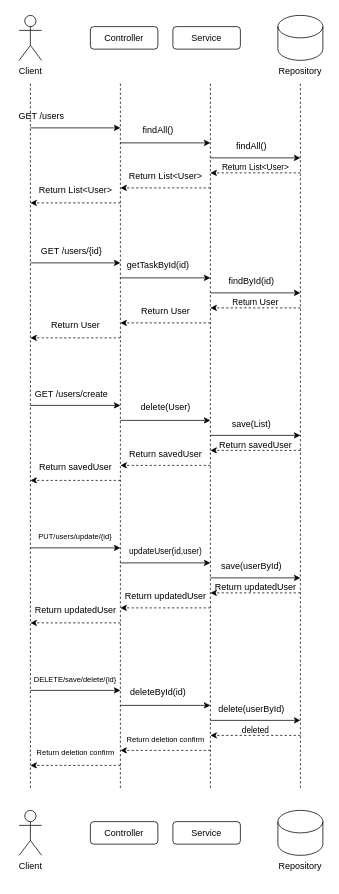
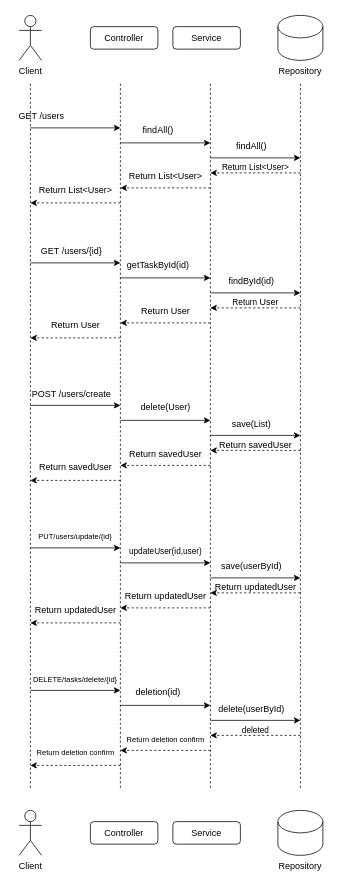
  <mxCell id="0" />
  <mxCell id="1" parent="0" />
  <mxCell id="2" value="" style="endArrow=none;dashed=1;html=1;rounded=0;" edge="1" parent="1"><mxGeometry width="50" height="50" relative="1" as="geometry"><mxPoint x="40" y="1050" as="sourcePoint" /><mxPoint x="40" y="110" as="targetPoint" /></mxGeometry></mxCell>
  <mxCell id="3" value="Client" style="shape=umlActor;verticalLabelPosition=bottom;verticalAlign=top;html=1;outlineConnect=0;" vertex="1" parent="1"><mxGeometry x="25" y="20" width="30" height="60" as="geometry" /></mxCell>
  <mxCell id="4" value="" style="endArrow=none;dashed=1;html=1;rounded=0;" edge="1" parent="1"><mxGeometry width="50" height="50" relative="1" as="geometry"><mxPoint x="160" y="1050" as="sourcePoint" /><mxPoint x="160" y="110" as="targetPoint" /></mxGeometry></mxCell>
  <mxCell id="5" value="" style="endArrow=none;dashed=1;html=1;rounded=0;" edge="1" parent="1"><mxGeometry width="50" height="50" relative="1" as="geometry"><mxPoint x="280" y="1050" as="sourcePoint" /><mxPoint x="280" y="110" as="targetPoint" /></mxGeometry></mxCell>
  <mxCell id="6" value="" style="endArrow=none;dashed=1;html=1;rounded=0;" edge="1" parent="1"><mxGeometry width="50" height="50" relative="1" as="geometry"><mxPoint x="400" y="1050" as="sourcePoint" /><mxPoint x="400" y="110" as="targetPoint" /></mxGeometry></mxCell>
  <mxCell id="7" value="" style="shape=cylinder3;whiteSpace=wrap;html=1;boundedLbl=1;backgroundOutline=1;size=15;" vertex="1" parent="1"><mxGeometry x="370" y="20" width="60" height="60" as="geometry" /></mxCell>
  <mxCell id="8" value="Repository" style="text;html=1;align=center;verticalAlign=middle;whiteSpace=wrap;rounded=0;" vertex="1" parent="1"><mxGeometry x="370" y="80" width="60" height="30" as="geometry" /></mxCell>
  <mxCell id="9" value="Controller" style="rounded=1;whiteSpace=wrap;html=1;" vertex="1" parent="1"><mxGeometry x="120" y="35" width="90" height="30" as="geometry" /></mxCell>
  <mxCell id="10" value="Service" style="rounded=1;whiteSpace=wrap;html=1;" vertex="1" parent="1"><mxGeometry x="230" y="35" width="90" height="30" as="geometry" /></mxCell>
  <mxCell id="11" value="Client" style="shape=umlActor;verticalLabelPosition=bottom;verticalAlign=top;html=1;outlineConnect=0;" vertex="1" parent="1"><mxGeometry x="25" y="1080" width="30" height="60" as="geometry" /></mxCell>
  <mxCell id="12" value="" style="shape=cylinder3;whiteSpace=wrap;html=1;boundedLbl=1;backgroundOutline=1;size=15;" vertex="1" parent="1"><mxGeometry x="370" y="1080" width="60" height="60" as="geometry" /></mxCell>
  <mxCell id="13" value="Repository" style="text;html=1;align=center;verticalAlign=middle;whiteSpace=wrap;rounded=0;" vertex="1" parent="1"><mxGeometry x="370" y="1140" width="60" height="30" as="geometry" /></mxCell>
  <mxCell id="14" value="Controller" style="rounded=1;whiteSpace=wrap;html=1;" vertex="1" parent="1"><mxGeometry x="120" y="1095" width="90" height="30" as="geometry" /></mxCell>
  <mxCell id="15" value="Service" style="rounded=1;whiteSpace=wrap;html=1;" vertex="1" parent="1"><mxGeometry x="230" y="1095" width="90" height="30" as="geometry" /></mxCell>
  <mxCell id="16" value="" style="endArrow=classic;html=1;rounded=0;" edge="1" parent="1"><mxGeometry width="50" height="50" relative="1" as="geometry"><mxPoint x="40" y="170" as="sourcePoint" /><mxPoint x="160" y="170" as="targetPoint" /></mxGeometry></mxCell>
  <mxCell id="17" value="GET /users" style="text;html=1;align=center;verticalAlign=middle;whiteSpace=wrap;rounded=0;" vertex="1" parent="1"><mxGeometry x="20" y="140" width="70" height="30" as="geometry" /></mxCell>
  <mxCell id="18" value="" style="endArrow=classic;html=1;rounded=0;" edge="1" parent="1"><mxGeometry width="50" height="50" relative="1" as="geometry"><mxPoint x="160" y="190" as="sourcePoint" /><mxPoint x="280" y="190" as="targetPoint" /></mxGeometry></mxCell>
  <mxCell id="19" value="" style="endArrow=classic;html=1;rounded=0;" edge="1" parent="1"><mxGeometry width="50" height="50" relative="1" as="geometry"><mxPoint x="280" y="210" as="sourcePoint" /><mxPoint x="400" y="210" as="targetPoint" /></mxGeometry></mxCell>
  <mxCell id="20" value="findAll()" style="text;html=1;align=center;verticalAlign=middle;whiteSpace=wrap;rounded=0;" vertex="1" parent="1"><mxGeometry x="300" y="180" width="70" height="30" as="geometry" /></mxCell>
  <mxCell id="21" value="findAll()" style="text;html=1;align=center;verticalAlign=middle;resizable=0;points=[];autosize=1;strokeColor=none;fillColor=none;" vertex="1" parent="1"><mxGeometry x="180" y="158" width="60" height="30" as="geometry" /></mxCell>
  <mxCell id="22" value="" style="endArrow=classic;html=1;rounded=0;dashed=1;" edge="1" parent="1"><mxGeometry width="50" height="50" relative="1" as="geometry"><mxPoint x="280" y="250" as="sourcePoint" /><mxPoint x="160" y="250" as="targetPoint" /></mxGeometry></mxCell>
  <mxCell id="23" value="" style="endArrow=classic;html=1;rounded=0;dashed=1;" edge="1" parent="1"><mxGeometry width="50" height="50" relative="1" as="geometry"><mxPoint x="400" y="230" as="sourcePoint" /><mxPoint x="280" y="230" as="targetPoint" /></mxGeometry></mxCell>
  <mxCell id="24" value="" style="endArrow=classic;html=1;rounded=0;dashed=1;" edge="1" parent="1"><mxGeometry width="50" height="50" relative="1" as="geometry"><mxPoint x="160" y="270" as="sourcePoint" /><mxPoint x="40" y="270" as="targetPoint" /></mxGeometry></mxCell>
  <mxCell id="25" value="&lt;font style=&quot;font-size: 11px;&quot;&gt;Return List&amp;lt;User&amp;gt;&lt;/font&gt;" style="text;html=1;align=center;verticalAlign=middle;resizable=0;points=[];autosize=1;strokeColor=none;fillColor=none;" vertex="1" parent="1"><mxGeometry x="285" y="208" width="110" height="30" as="geometry" /></mxCell>
  <mxCell id="26" value="Return List&amp;lt;User&amp;gt;" style="text;html=1;align=center;verticalAlign=middle;resizable=0;points=[];autosize=1;strokeColor=none;fillColor=none;" vertex="1" parent="1"><mxGeometry x="160" y="220" width="120" height="30" as="geometry" /></mxCell>
  <mxCell id="27" value="Return List&amp;lt;User&amp;gt;" style="text;html=1;align=center;verticalAlign=middle;resizable=0;points=[];autosize=1;strokeColor=none;fillColor=none;" vertex="1" parent="1"><mxGeometry x="40" y="238" width="120" height="30" as="geometry" /></mxCell>
  <mxCell id="28" value="" style="endArrow=classic;html=1;rounded=0;" edge="1" parent="1"><mxGeometry width="50" height="50" relative="1" as="geometry"><mxPoint x="40" y="350" as="sourcePoint" /><mxPoint x="160" y="350" as="targetPoint" /></mxGeometry></mxCell>
  <mxCell id="29" value="GET /users/{id}" style="text;html=1;align=center;verticalAlign=middle;whiteSpace=wrap;rounded=0;" vertex="1" parent="1"><mxGeometry x="40" y="320" width="110" height="30" as="geometry" /></mxCell>
  <mxCell id="30" value="" style="endArrow=classic;html=1;rounded=0;" edge="1" parent="1"><mxGeometry width="50" height="50" relative="1" as="geometry"><mxPoint x="160" y="370" as="sourcePoint" /><mxPoint x="280" y="370" as="targetPoint" /></mxGeometry></mxCell>
  <mxCell id="31" value="" style="endArrow=classic;html=1;rounded=0;" edge="1" parent="1"><mxGeometry width="50" height="50" relative="1" as="geometry"><mxPoint x="280" y="390" as="sourcePoint" /><mxPoint x="400" y="390" as="targetPoint" /></mxGeometry></mxCell>
  <mxCell id="32" value="findById(id)" style="text;html=1;align=center;verticalAlign=middle;whiteSpace=wrap;rounded=0;" vertex="1" parent="1"><mxGeometry x="300" y="360" width="70" height="30" as="geometry" /></mxCell>
  <mxCell id="33" value="getTaskById(id)" style="text;html=1;align=center;verticalAlign=middle;resizable=0;points=[];autosize=1;strokeColor=none;fillColor=none;" vertex="1" parent="1"><mxGeometry x="155" y="338" width="110" height="30" as="geometry" /></mxCell>
  <mxCell id="34" value="" style="endArrow=classic;html=1;rounded=0;dashed=1;" edge="1" parent="1"><mxGeometry width="50" height="50" relative="1" as="geometry"><mxPoint x="280" y="430" as="sourcePoint" /><mxPoint x="160" y="430" as="targetPoint" /></mxGeometry></mxCell>
  <mxCell id="35" value="" style="endArrow=classic;html=1;rounded=0;dashed=1;" edge="1" parent="1"><mxGeometry width="50" height="50" relative="1" as="geometry"><mxPoint x="400" y="410" as="sourcePoint" /><mxPoint x="280" y="410" as="targetPoint" /></mxGeometry></mxCell>
  <mxCell id="36" value="" style="endArrow=classic;html=1;rounded=0;dashed=1;" edge="1" parent="1"><mxGeometry width="50" height="50" relative="1" as="geometry"><mxPoint x="160" y="450" as="sourcePoint" /><mxPoint x="40" y="450" as="targetPoint" /></mxGeometry></mxCell>
  <mxCell id="37" value="&lt;font style=&quot;font-size: 11px;&quot;&gt;Return&amp;nbsp;&lt;/font&gt;User" style="text;html=1;align=center;verticalAlign=middle;resizable=0;points=[];autosize=1;strokeColor=none;fillColor=none;" vertex="1" parent="1"><mxGeometry x="300" y="388" width="80" height="30" as="geometry" /></mxCell>
  <mxCell id="38" value="Return&amp;nbsp;User" style="text;html=1;align=center;verticalAlign=middle;resizable=0;points=[];autosize=1;strokeColor=none;fillColor=none;" vertex="1" parent="1"><mxGeometry x="175" y="400" width="90" height="30" as="geometry" /></mxCell>
  <mxCell id="39" value="Return&amp;nbsp;User" style="text;html=1;align=center;verticalAlign=middle;resizable=0;points=[];autosize=1;strokeColor=none;fillColor=none;" vertex="1" parent="1"><mxGeometry x="55" y="418" width="90" height="30" as="geometry" /></mxCell>
  <mxCell id="40" value="" style="endArrow=classic;html=1;rounded=0;" edge="1" parent="1"><mxGeometry width="50" height="50" relative="1" as="geometry"><mxPoint x="40" y="540" as="sourcePoint" /><mxPoint x="160" y="540" as="targetPoint" /></mxGeometry></mxCell>
- <mxCell id="41" value="GET /users/create" style="text;html=1;align=center;verticalAlign=middle;whiteSpace=wrap;rounded=0;" vertex="1" parent="1"><mxGeometry x="40" y="510" width="110" height="30" as="geometry" /></mxCell>
+ <mxCell id="41" value="POST /users/create" style="text;html=1;align=center;verticalAlign=middle;whiteSpace=wrap;rounded=0;" vertex="1" parent="1"><mxGeometry x="40" y="510" width="110" height="30" as="geometry" /></mxCell>
  <mxCell id="42" value="" style="endArrow=classic;html=1;rounded=0;" edge="1" parent="1"><mxGeometry width="50" height="50" relative="1" as="geometry"><mxPoint x="160" y="560" as="sourcePoint" /><mxPoint x="280" y="560" as="targetPoint" /></mxGeometry></mxCell>
  <mxCell id="43" value="" style="endArrow=classic;html=1;rounded=0;" edge="1" parent="1"><mxGeometry width="50" height="50" relative="1" as="geometry"><mxPoint x="280" y="580" as="sourcePoint" /><mxPoint x="400" y="580" as="targetPoint" /></mxGeometry></mxCell>
  <mxCell id="44" value="save(List)" style="text;html=1;align=center;verticalAlign=middle;whiteSpace=wrap;rounded=0;" vertex="1" parent="1"><mxGeometry x="300" y="550" width="70" height="30" as="geometry" /></mxCell>
  <mxCell id="45" value="delete(User)" style="text;html=1;align=center;verticalAlign=middle;resizable=0;points=[];autosize=1;strokeColor=none;fillColor=none;" vertex="1" parent="1"><mxGeometry x="160" y="528" width="120" height="30" as="geometry" /></mxCell>
  <mxCell id="46" value="" style="endArrow=classic;html=1;rounded=0;dashed=1;" edge="1" parent="1"><mxGeometry width="50" height="50" relative="1" as="geometry"><mxPoint x="280" y="620" as="sourcePoint" /><mxPoint x="160" y="620" as="targetPoint" /></mxGeometry></mxCell>
  <mxCell id="47" value="" style="endArrow=classic;html=1;rounded=0;dashed=1;" edge="1" parent="1"><mxGeometry width="50" height="50" relative="1" as="geometry"><mxPoint x="400" y="600" as="sourcePoint" /><mxPoint x="280" y="600" as="targetPoint" /></mxGeometry></mxCell>
  <mxCell id="48" value="" style="endArrow=classic;html=1;rounded=0;dashed=1;" edge="1" parent="1"><mxGeometry width="50" height="50" relative="1" as="geometry"><mxPoint x="160" y="640" as="sourcePoint" /><mxPoint x="40" y="640" as="targetPoint" /></mxGeometry></mxCell>
  <mxCell id="49" value="Return savedUser" style="text;html=1;align=center;verticalAlign=middle;resizable=0;points=[];autosize=1;strokeColor=none;fillColor=none;" vertex="1" parent="1"><mxGeometry x="280" y="578" width="120" height="30" as="geometry" /></mxCell>
  <mxCell id="50" value="Return savedUser" style="text;html=1;align=center;verticalAlign=middle;resizable=0;points=[];autosize=1;strokeColor=none;fillColor=none;" vertex="1" parent="1"><mxGeometry x="160" y="590" width="120" height="30" as="geometry" /></mxCell>
  <mxCell id="51" value="Return savedUser" style="text;html=1;align=center;verticalAlign=middle;resizable=0;points=[];autosize=1;strokeColor=none;fillColor=none;" vertex="1" parent="1"><mxGeometry x="40" y="608" width="120" height="30" as="geometry" /></mxCell>
  <mxCell id="52" value="" style="endArrow=classic;html=1;rounded=0;" edge="1" parent="1"><mxGeometry width="50" height="50" relative="1" as="geometry"><mxPoint x="40" y="730" as="sourcePoint" /><mxPoint x="160" y="730" as="targetPoint" /></mxGeometry></mxCell>
  <mxCell id="53" value="&lt;font style=&quot;font-size: 10px;&quot;&gt;PUT/users/update/{id}&lt;/font&gt;" style="text;html=1;align=center;verticalAlign=middle;whiteSpace=wrap;rounded=0;" vertex="1" parent="1"><mxGeometry x="45" y="700" width="110" height="30" as="geometry" /></mxCell>
  <mxCell id="54" value="" style="endArrow=classic;html=1;rounded=0;" edge="1" parent="1"><mxGeometry width="50" height="50" relative="1" as="geometry"><mxPoint x="160" y="750" as="sourcePoint" /><mxPoint x="280" y="750" as="targetPoint" /></mxGeometry></mxCell>
  <mxCell id="55" value="" style="endArrow=classic;html=1;rounded=0;" edge="1" parent="1"><mxGeometry width="50" height="50" relative="1" as="geometry"><mxPoint x="280" y="770" as="sourcePoint" /><mxPoint x="400" y="770" as="targetPoint" /></mxGeometry></mxCell>
  <mxCell id="56" value="save(userById)" style="text;html=1;align=center;verticalAlign=middle;whiteSpace=wrap;rounded=0;" vertex="1" parent="1"><mxGeometry x="300" y="740" width="70" height="30" as="geometry" /></mxCell>
  <mxCell id="57" value="&lt;font style=&quot;font-size: 11px;&quot;&gt;updateUser(id,user)&lt;/font&gt;" style="text;html=1;align=center;verticalAlign=middle;resizable=0;points=[];autosize=1;strokeColor=none;fillColor=none;" vertex="1" parent="1"><mxGeometry x="160" y="720" width="120" height="30" as="geometry" /></mxCell>
  <mxCell id="58" value="" style="endArrow=classic;html=1;rounded=0;dashed=1;" edge="1" parent="1"><mxGeometry width="50" height="50" relative="1" as="geometry"><mxPoint x="280" y="810" as="sourcePoint" /><mxPoint x="160" y="810" as="targetPoint" /></mxGeometry></mxCell>
  <mxCell id="59" value="" style="endArrow=classic;html=1;rounded=0;dashed=1;" edge="1" parent="1"><mxGeometry width="50" height="50" relative="1" as="geometry"><mxPoint x="400" y="790" as="sourcePoint" /><mxPoint x="280" y="790" as="targetPoint" /></mxGeometry></mxCell>
  <mxCell id="60" value="" style="endArrow=classic;html=1;rounded=0;dashed=1;" edge="1" parent="1"><mxGeometry width="50" height="50" relative="1" as="geometry"><mxPoint x="160" y="830" as="sourcePoint" /><mxPoint x="40" y="830" as="targetPoint" /></mxGeometry></mxCell>
  <mxCell id="61" value="Return&amp;nbsp;updatedUser" style="text;html=1;align=center;verticalAlign=middle;resizable=0;points=[];autosize=1;strokeColor=none;fillColor=none;" vertex="1" parent="1"><mxGeometry x="275" y="768" width="130" height="30" as="geometry" /></mxCell>
  <mxCell id="62" value="Return updatedUser" style="text;html=1;align=center;verticalAlign=middle;resizable=0;points=[];autosize=1;strokeColor=none;fillColor=none;" vertex="1" parent="1"><mxGeometry x="155" y="780" width="130" height="30" as="geometry" /></mxCell>
  <mxCell id="63" value="Return updatedUser" style="text;html=1;align=center;verticalAlign=middle;resizable=0;points=[];autosize=1;strokeColor=none;fillColor=none;" vertex="1" parent="1"><mxGeometry x="35" y="798" width="130" height="30" as="geometry" /></mxCell>
  <mxCell id="64" value="" style="endArrow=classic;html=1;rounded=0;" edge="1" parent="1"><mxGeometry width="50" height="50" relative="1" as="geometry"><mxPoint x="40" y="920" as="sourcePoint" /><mxPoint x="160" y="920" as="targetPoint" /></mxGeometry></mxCell>
- <mxCell id="65" value="&lt;font style=&quot;font-size: 10px;&quot;&gt;DELETE/save/delete/{id}&lt;/font&gt;" style="text;html=1;align=center;verticalAlign=middle;whiteSpace=wrap;rounded=0;" vertex="1" parent="1"><mxGeometry x="45" y="890" width="110" height="30" as="geometry" /></mxCell>
+ <mxCell id="65" value="&lt;font style=&quot;font-size: 10px;&quot;&gt;DELETE/tasks/delete/{id}&lt;/font&gt;" style="text;html=1;align=center;verticalAlign=middle;whiteSpace=wrap;rounded=0;" vertex="1" parent="1"><mxGeometry x="45" y="890" width="110" height="30" as="geometry" /></mxCell>
  <mxCell id="66" value="" style="endArrow=classic;html=1;rounded=0;" edge="1" parent="1"><mxGeometry width="50" height="50" relative="1" as="geometry"><mxPoint x="160" y="940" as="sourcePoint" /><mxPoint x="280" y="940" as="targetPoint" /></mxGeometry></mxCell>
  <mxCell id="67" value="" style="endArrow=classic;html=1;rounded=0;" edge="1" parent="1"><mxGeometry width="50" height="50" relative="1" as="geometry"><mxPoint x="280" y="960" as="sourcePoint" /><mxPoint x="400" y="960" as="targetPoint" /></mxGeometry></mxCell>
  <mxCell id="68" value="delete(userById)" style="text;html=1;align=center;verticalAlign=middle;whiteSpace=wrap;rounded=0;" vertex="1" parent="1"><mxGeometry x="300" y="930" width="70" height="30" as="geometry" /></mxCell>
- <mxCell id="69" value="deleteById(id)" style="text;html=1;align=center;verticalAlign=middle;resizable=0;points=[];autosize=1;strokeColor=none;fillColor=none;" vertex="1" parent="1"><mxGeometry x="160" y="908" width="100" height="30" as="geometry" /></mxCell>
+ <mxCell id="69" value="deletion(id)" style="text;html=1;align=center;verticalAlign=middle;resizable=0;points=[];autosize=1;strokeColor=none;fillColor=none;" vertex="1" parent="1"><mxGeometry x="160" y="908" width="100" height="30" as="geometry" /></mxCell>
  <mxCell id="70" value="" style="endArrow=classic;html=1;rounded=0;dashed=1;" edge="1" parent="1"><mxGeometry width="50" height="50" relative="1" as="geometry"><mxPoint x="280" y="1000" as="sourcePoint" /><mxPoint x="160" y="1000" as="targetPoint" /></mxGeometry></mxCell>
  <mxCell id="71" value="" style="endArrow=classic;html=1;rounded=0;dashed=1;" edge="1" parent="1"><mxGeometry width="50" height="50" relative="1" as="geometry"><mxPoint x="400" y="980" as="sourcePoint" /><mxPoint x="280" y="980" as="targetPoint" /></mxGeometry></mxCell>
  <mxCell id="72" value="" style="endArrow=classic;html=1;rounded=0;dashed=1;" edge="1" parent="1"><mxGeometry width="50" height="50" relative="1" as="geometry"><mxPoint x="160" y="1020" as="sourcePoint" /><mxPoint x="40" y="1020" as="targetPoint" /></mxGeometry></mxCell>
  <mxCell id="73" value="&lt;font style=&quot;font-size: 11px;&quot;&gt;deleted&lt;/font&gt;" style="text;html=1;align=center;verticalAlign=middle;resizable=0;points=[];autosize=1;strokeColor=none;fillColor=none;" vertex="1" parent="1"><mxGeometry x="310" y="958" width="60" height="30" as="geometry" /></mxCell>
  <mxCell id="74" value="&lt;font style=&quot;font-size: 10px;&quot;&gt;Return deletion confirm&lt;/font&gt;" style="text;html=1;align=center;verticalAlign=middle;resizable=0;points=[];autosize=1;strokeColor=none;fillColor=none;" vertex="1" parent="1"><mxGeometry x="155" y="970" width="130" height="30" as="geometry" /></mxCell>
  <mxCell id="75" value="&lt;font style=&quot;font-size: 10px;&quot;&gt;Return deletion confirm&lt;/font&gt;" style="text;html=1;align=center;verticalAlign=middle;resizable=0;points=[];autosize=1;strokeColor=none;fillColor=none;" vertex="1" parent="1"><mxGeometry x="35" y="988" width="130" height="30" as="geometry" /></mxCell>
